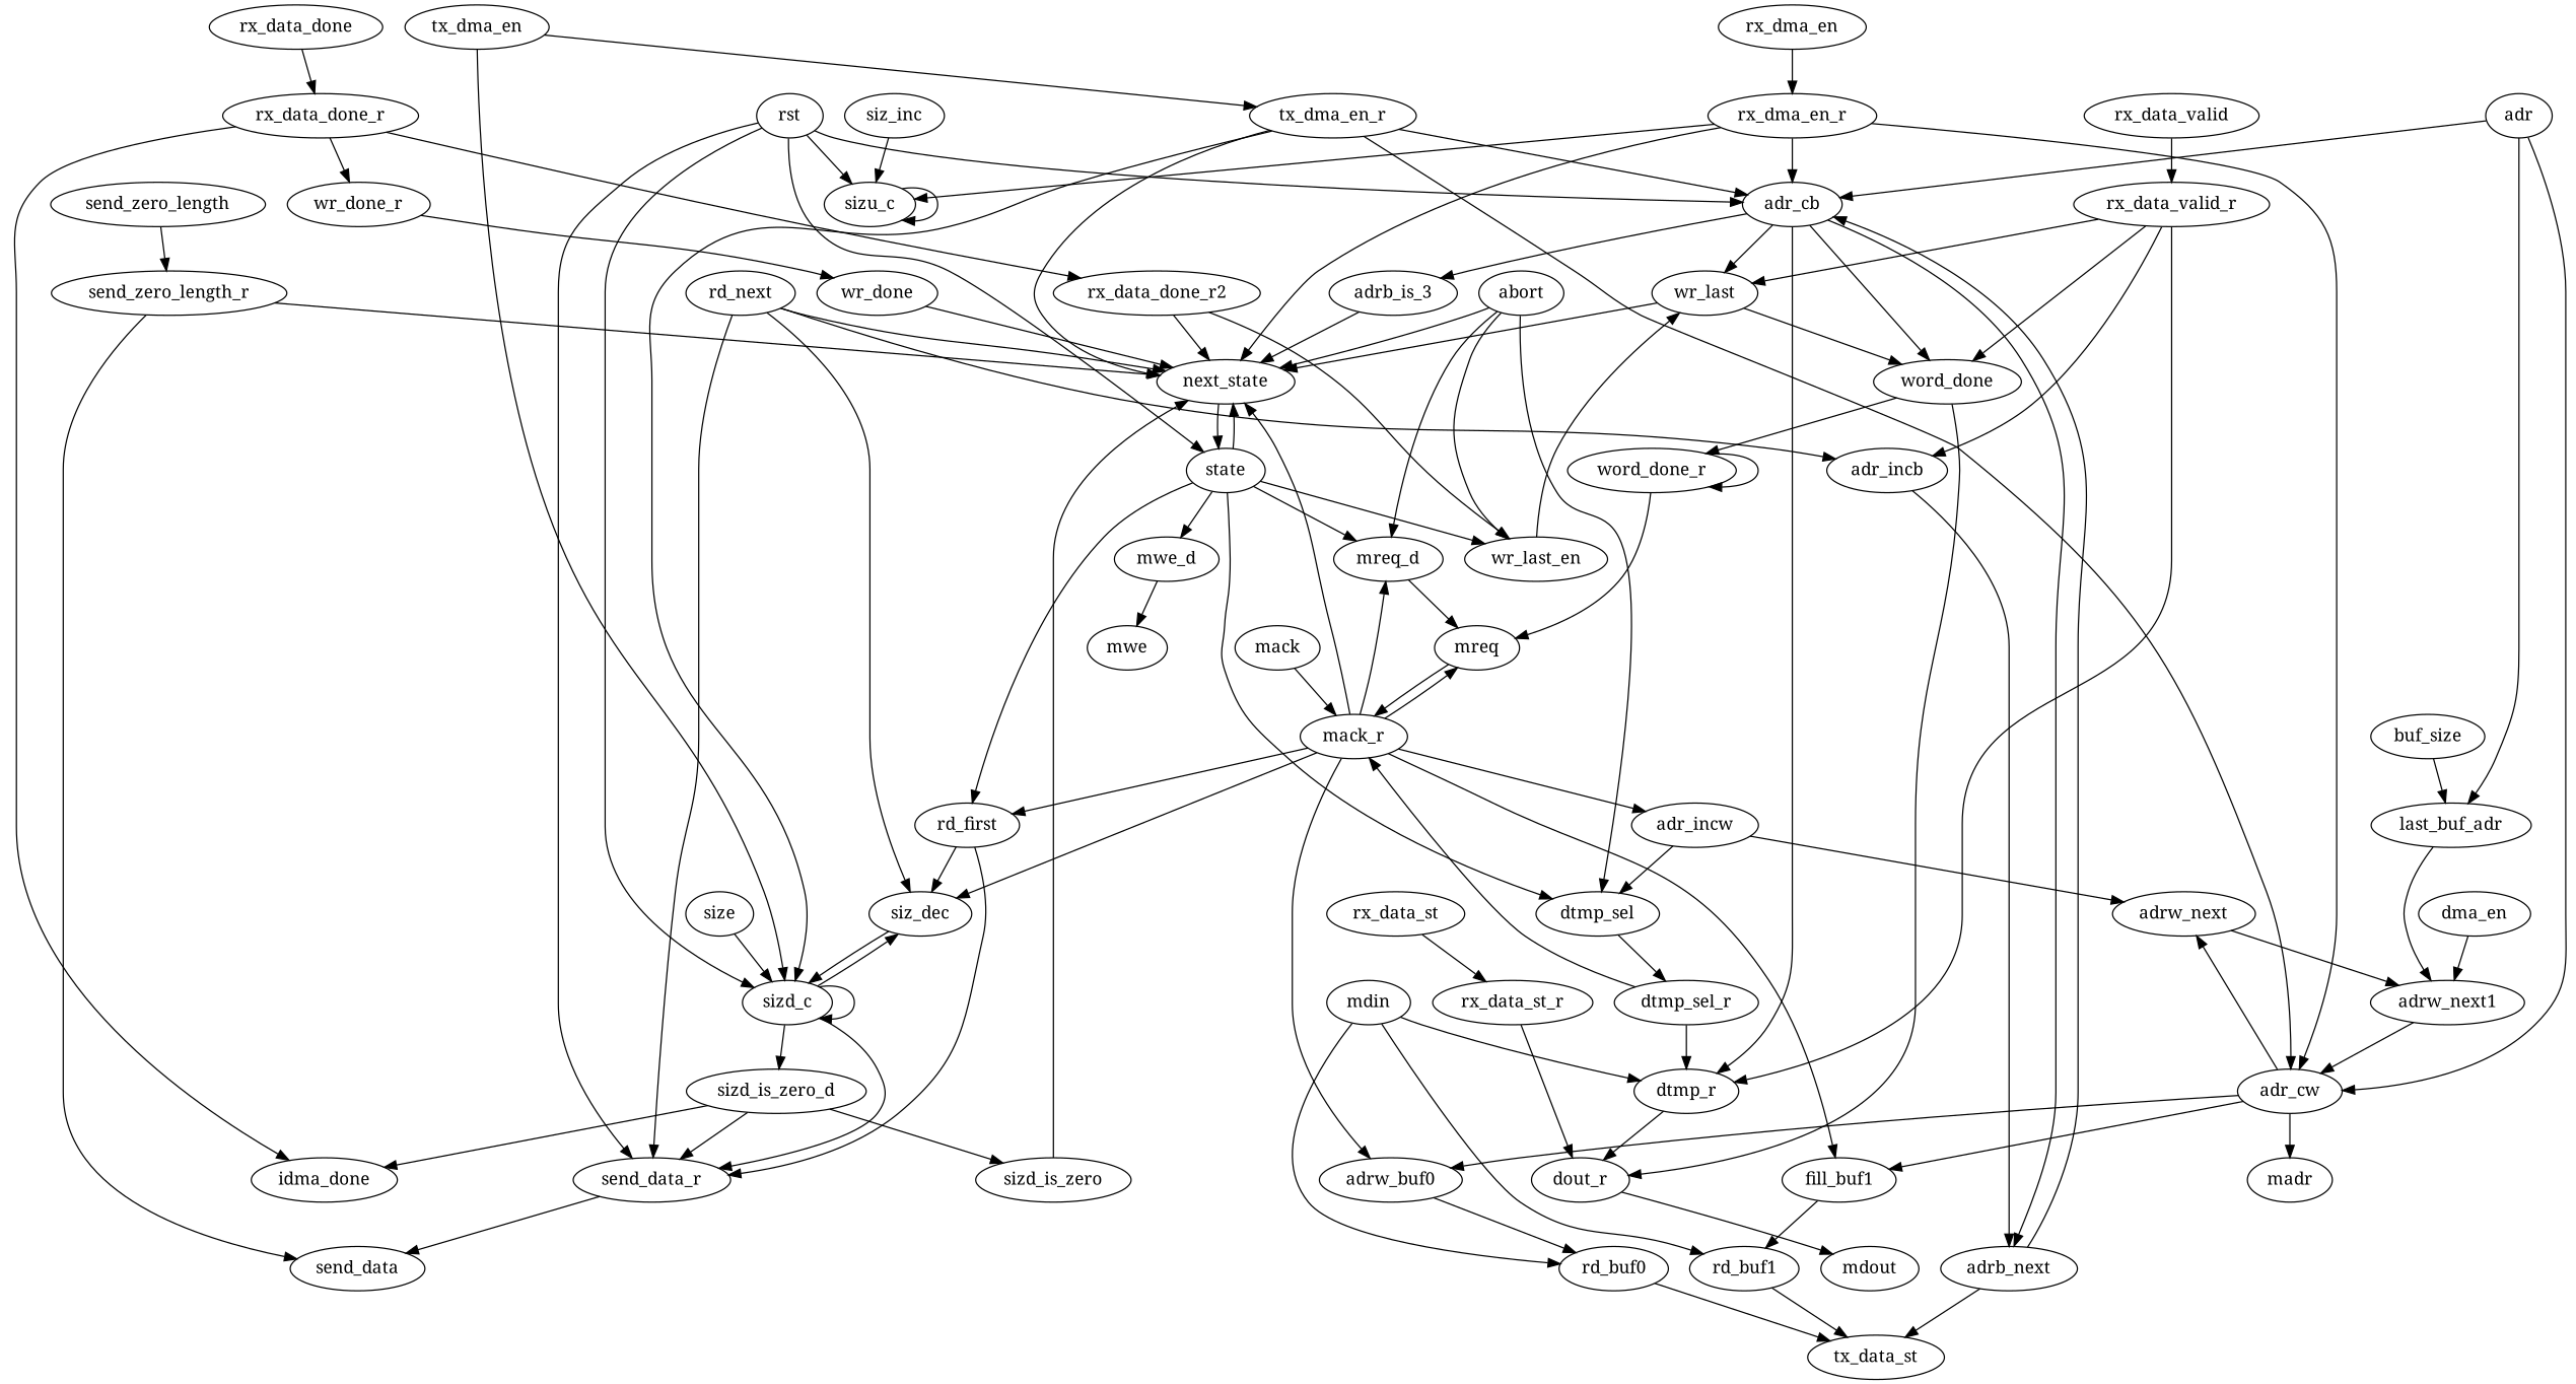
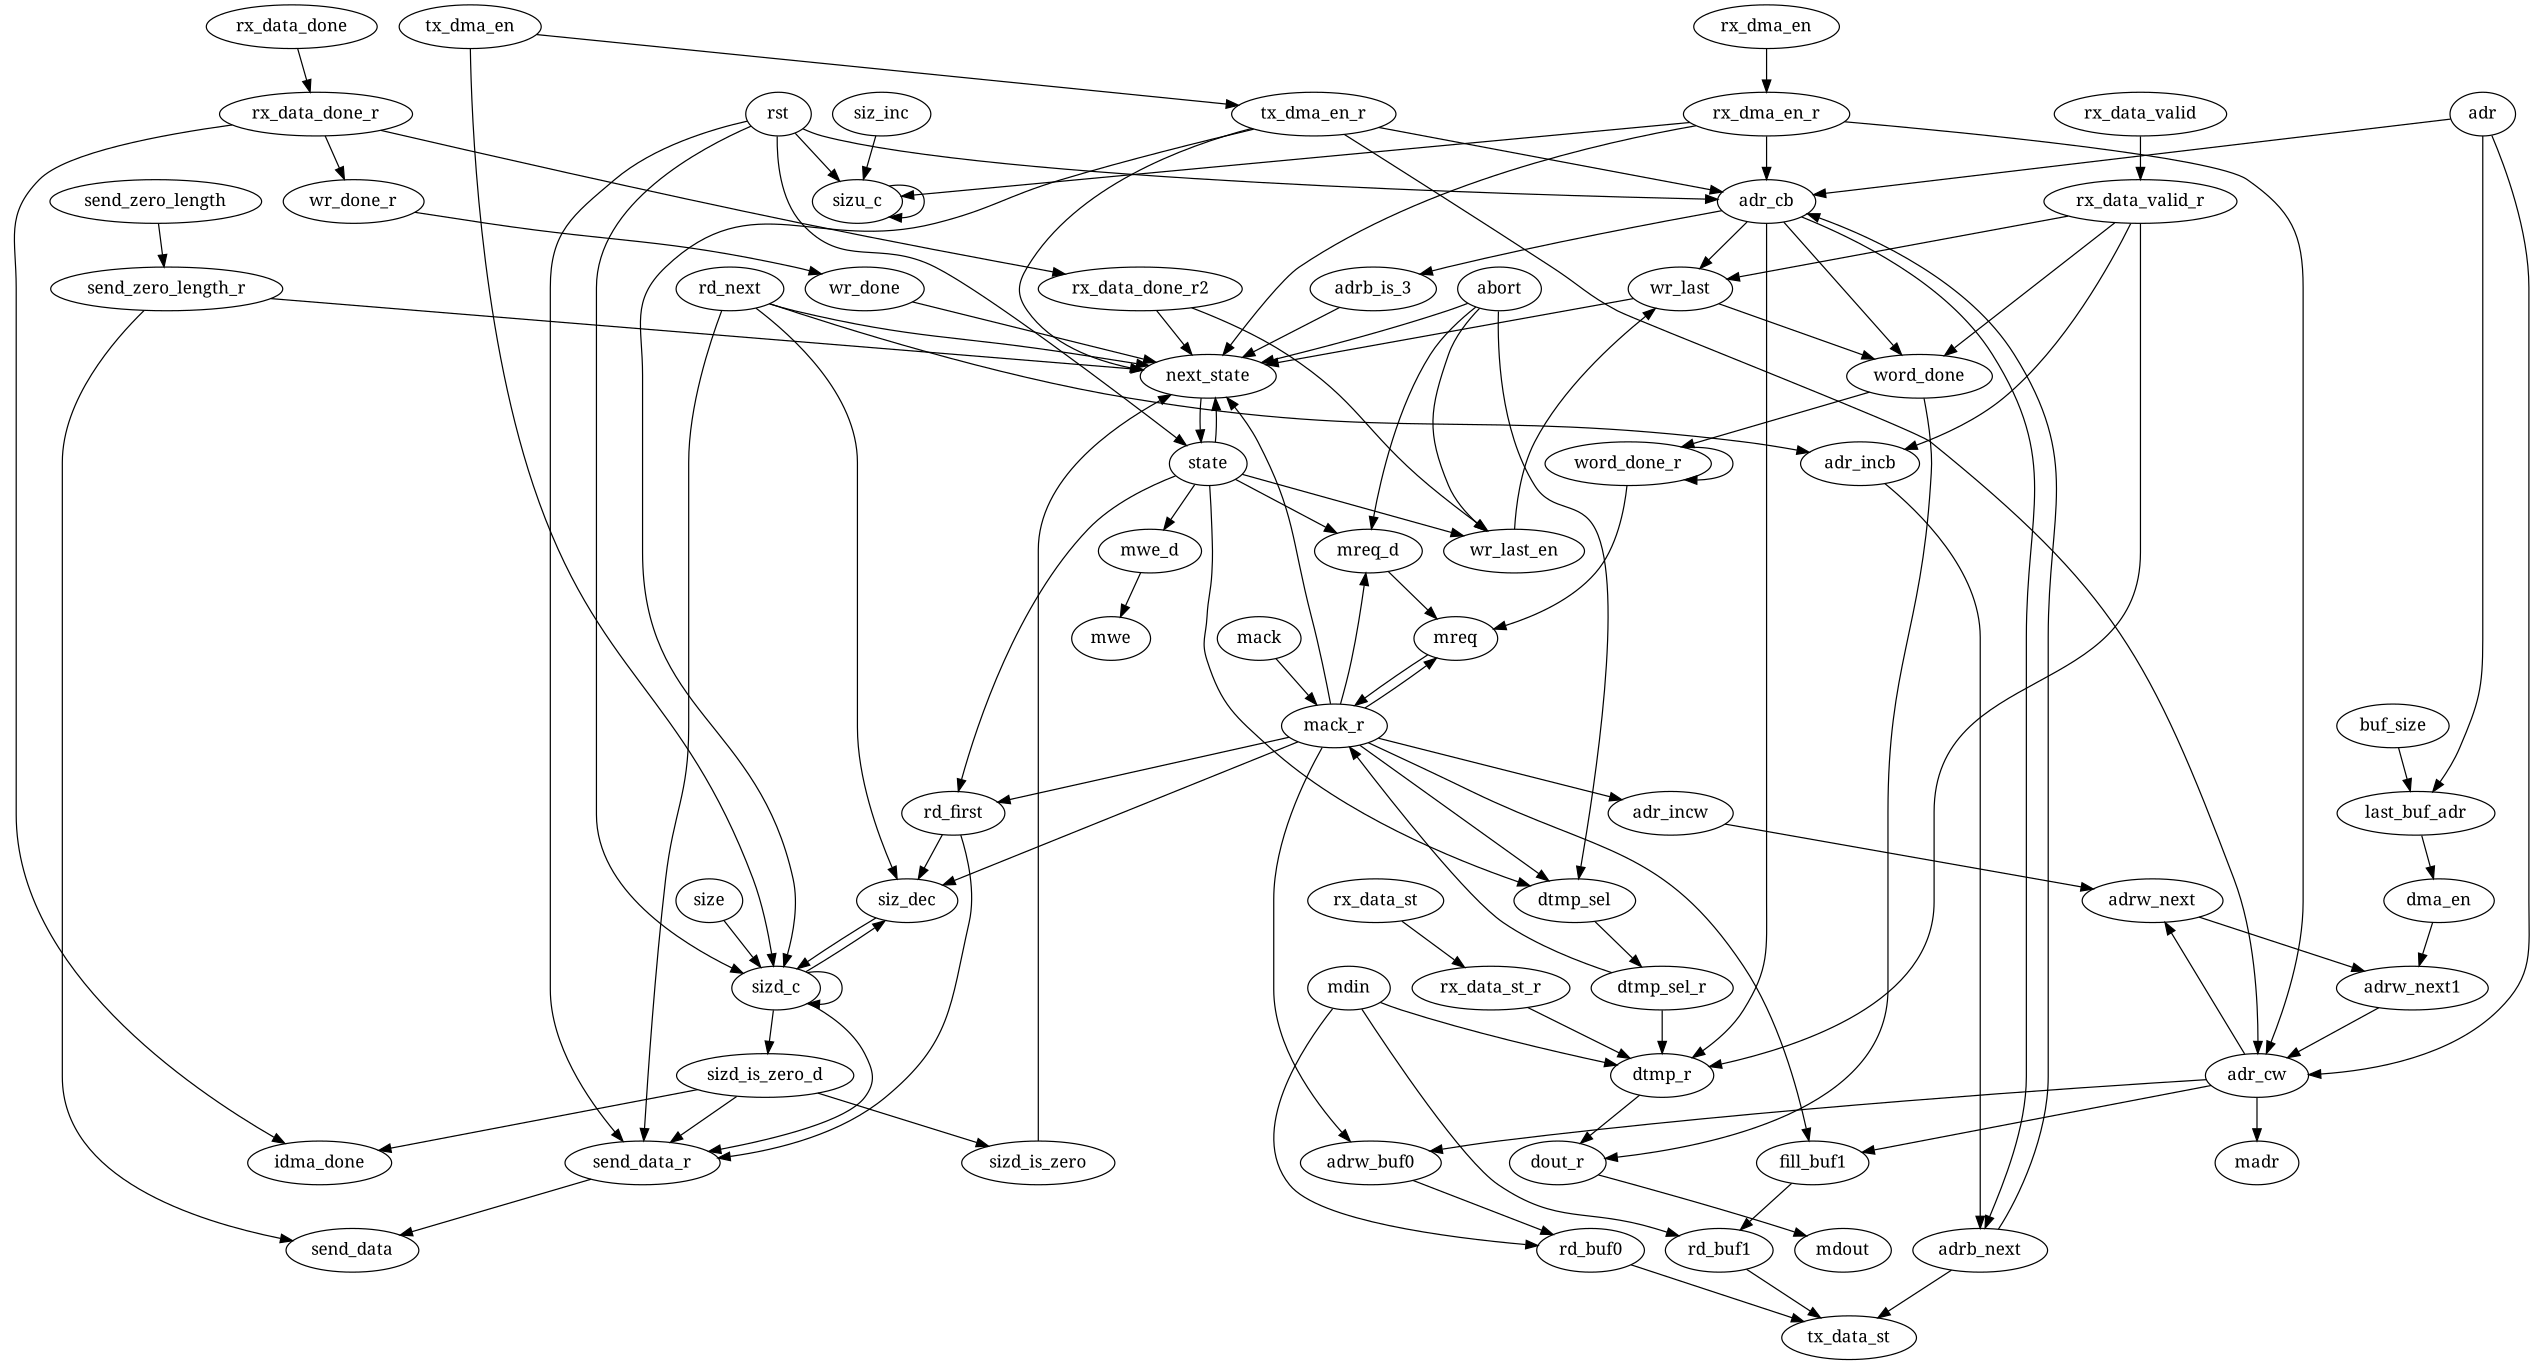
  digraph {
    fontname="Noto Serif"
    node [fontname="Noto Serif"]
    edge [fontname="Noto Serif" weight=1.0]
    wr_last
    next_state
    word_done
    state
    dout_r
    word_done_r
    wr_last_en
    mreq_d
    dtmp_sel
    rd_first
    mwe_d
    mdout
    mreq
    dma_en
    adrw_next1
    adr_cw
    adrw_next
    n18 [label=adrw_buf0]
    fill_buf1
    madr
    send_data_r
    send_data
    rx_data_done_r2
    adr_incb
    adrb_next
    adr_cb
    tx_data_st
    dtmp_r
    adrb_is_3
    send_zero_length_r
    abort
    dtmp_sel_r
    mack_r
    sizd_c
    siz_dec
    sizd_is_zero_d
    idma_done
    sizd_is_zero
    adr_incw
    rd_buf0
    rd_buf1
    size
    wr_done_r
    wr_done
    buf_size
    last_buf_adr
    rd_next
    send_zero_length
    rx_data_valid_r
    siz_inc
    sizu_c
    tx_dma_en_r
    rx_data_done
    rx_data_done_r
    mwe
    rx_dma_en_r
    rst
    adr
    mack
    tx_dma_en
    rx_dma_en
    rx_data_st_r
    rx_data_st
    rx_data_valid
    mdin
    wr_last -> next_state [weight=2.0]
    wr_last -> word_done
    next_state -> state
    word_done -> dout_r
    word_done -> word_done_r
    state -> next_state [weight=17.0]
    state -> wr_last_en [weight=7.0]
    state -> mreq_d [weight=10.0]
    state -> dtmp_sel
    state -> rd_first
    state -> mwe_d [weight=12.0]
    dout_r -> mdout
    word_done_r -> word_done_r
    word_done_r -> mreq
    wr_last_en -> wr_last
    mreq_d -> mreq
    dtmp_sel -> dtmp_sel_r
    rd_first -> send_data_r [weight=2.0]
    rd_first -> siz_dec
    mwe_d -> mwe
    mreq -> mack_r
    dma_en -> adrw_next1 [weight=2.0]
    adrw_next1 -> adr_cw
    adr_cw -> adrw_next [weight=2.0]
    adr_cw -> n18
    adr_cw -> fill_buf1
    adr_cw -> madr
    adrw_next -> adrw_next1 [weight=3.0]
    n18 -> rd_buf0
    fill_buf1 -> rd_buf1
    send_data_r -> send_data
    rx_data_done_r2 -> next_state
    rx_data_done_r2 -> wr_last_en
    adr_incb -> adrb_next [weight=2.0]
    adrb_next -> adr_cb
    adrb_next -> tx_data_st [weight=8.0]
    adr_cb -> wr_last
    adr_cb -> word_done
    adr_cb -> adrb_next [weight=2.0]
    adr_cb -> dtmp_r [weight=4.0]
    adr_cb -> adrb_is_3
    dtmp_r -> dout_r
    adrb_is_3 -> next_state
    send_zero_length_r -> next_state
    send_zero_length_r -> send_data
    abort -> next_state [weight=15.0]
    abort -> wr_last_en
    abort -> mreq_d
    abort -> dtmp_sel
    dtmp_sel_r -> dtmp_r [weight=5.0]
    dtmp_sel_r -> mack_r
    mack_r -> next_state [weight=4.0]
    mack_r -> mreq_d
-   adr_incw -> dtmp_sel
+   mack_r -> dtmp_sel
    mack_r -> rd_first
    mack_r -> mreq
    mack_r -> n18
    mack_r -> fill_buf1
    mack_r -> siz_dec
    mack_r -> adr_incw
    sizd_c -> send_data_r
    sizd_c -> sizd_c
    sizd_c -> siz_dec
    sizd_c -> sizd_is_zero_d
    siz_dec -> sizd_c
    sizd_is_zero_d -> send_data_r
    sizd_is_zero_d -> idma_done
    sizd_is_zero_d -> sizd_is_zero
    sizd_is_zero -> next_state [weight=2.0]
    adr_incw -> adrw_next [weight=2.0]
    rd_buf0 -> tx_data_st [weight=4.0]
    rd_buf1 -> tx_data_st [weight=4.0]
    size -> sizd_c
    wr_done_r -> wr_done
    wr_done -> next_state
    buf_size -> last_buf_adr
-   last_buf_adr -> adrw_next1 [weight=2.0]
+   last_buf_adr -> dma_en [weight=2.0]
    rd_next -> next_state
    rd_next -> send_data_r
    rd_next -> adr_incb
    rd_next -> siz_dec
    send_zero_length -> send_zero_length_r
    rx_data_valid_r -> wr_last
    rx_data_valid_r -> word_done
    rx_data_valid_r -> adr_incb
    rx_data_valid_r -> dtmp_r [weight=4.0]
    siz_inc -> sizu_c
    sizu_c -> sizu_c
    tx_dma_en_r -> next_state
    tx_dma_en_r -> adr_cw [weight=2.0]
    tx_dma_en_r -> adr_cb [weight=2.0]
    tx_dma_en_r -> sizd_c [weight=2.0]
    rx_data_done -> rx_data_done_r
    rx_data_done_r -> rx_data_done_r2
    rx_data_done_r -> idma_done
    rx_data_done_r -> wr_done_r
    rx_dma_en_r -> next_state
    rx_dma_en_r -> adr_cw [weight=2.0]
    rx_dma_en_r -> adr_cb [weight=2.0]
    rx_dma_en_r -> sizu_c [weight=2.0]
    rst -> state [weight=2.0]
    rst -> send_data_r [weight=3.0]
    rst -> adr_cb [weight=3.0]
    rst -> sizd_c [weight=3.0]
    rst -> sizu_c [weight=3.0]
    adr -> adr_cw
    adr -> adr_cb
    adr -> last_buf_adr
    mack -> mack_r
    tx_dma_en -> sizd_c [weight=2.0]
    tx_dma_en -> tx_dma_en_r
    rx_dma_en -> rx_dma_en_r
-   rx_data_st_r -> dout_r [weight=4.0]
+   rx_data_st_r -> dtmp_r [weight=4.0]
    rx_data_st -> rx_data_st_r
    rx_data_valid -> rx_data_valid_r
    mdin -> dtmp_r
    mdin -> rd_buf0
    mdin -> rd_buf1
  }
